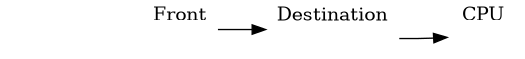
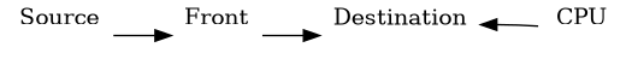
  digraph {
    rankdir=LR
    node [labelloc=t shape=plaintext]
+   n1 [label=Source]
    n2 [label=Front]
    n3 [label=Destination]
    n4 [label=CPU]
+   n1 -> n2
    n2 -> n3
-   n3 -> n4
+   n4 -> n3
  }
